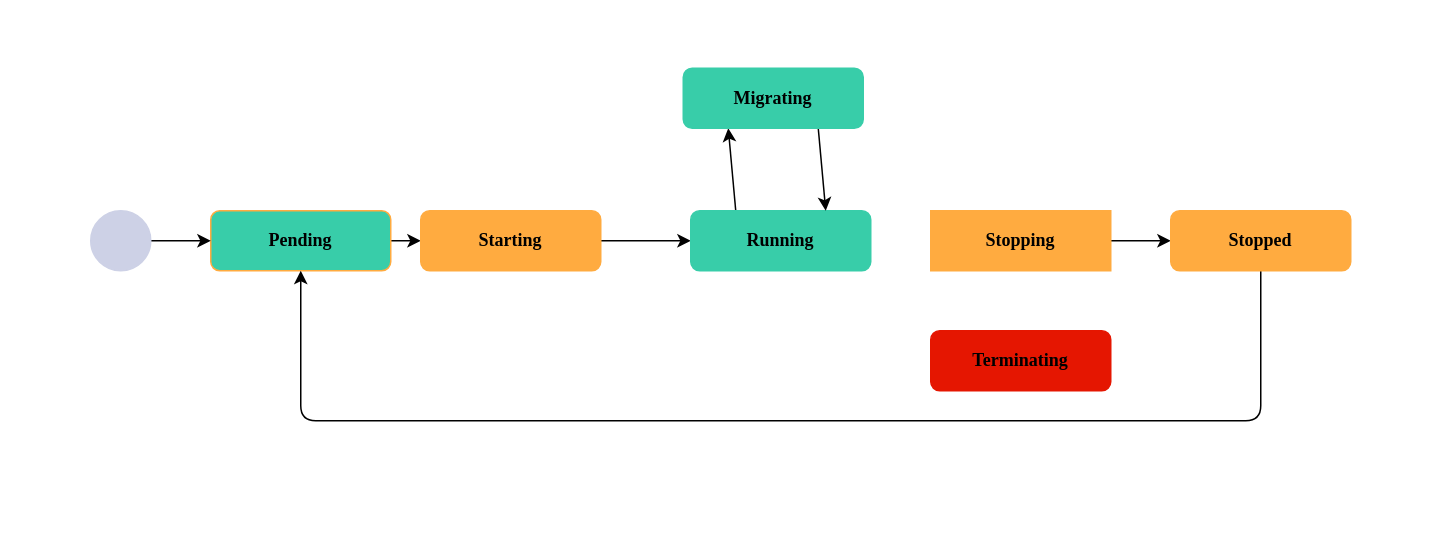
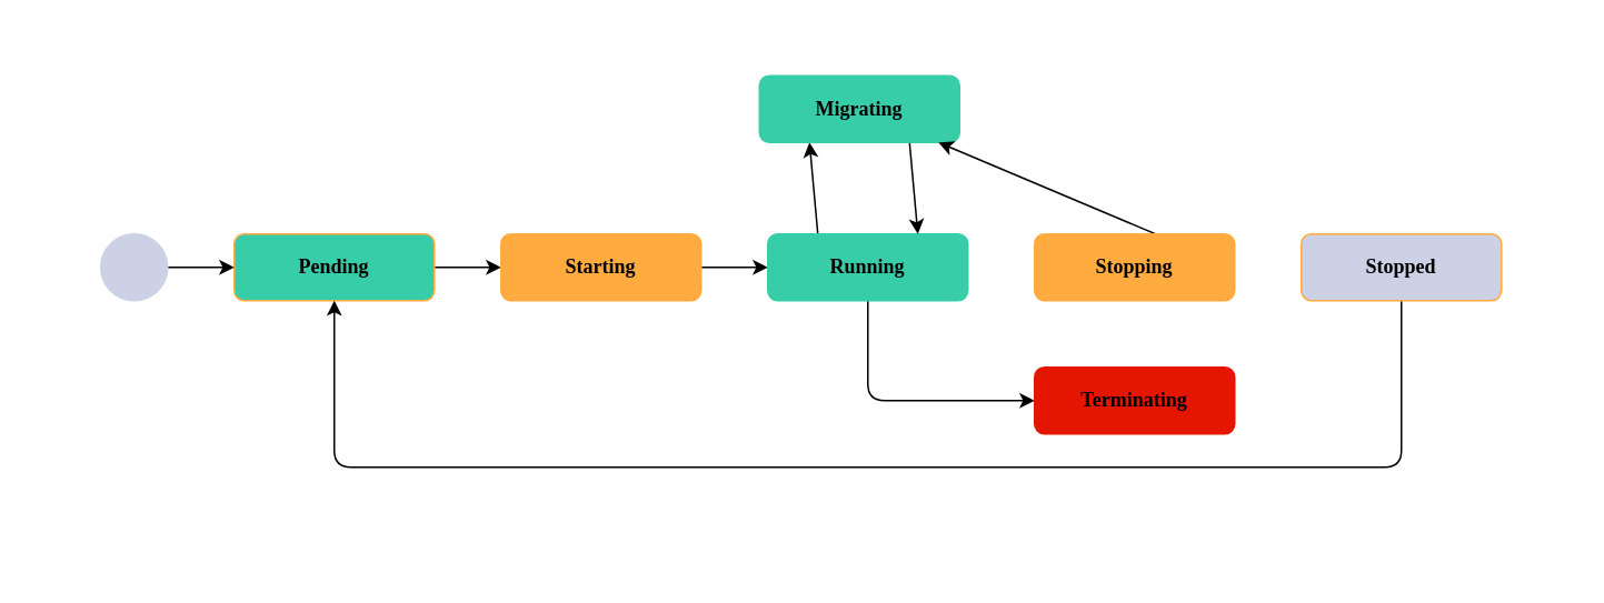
  <mxCell id="0" />
  <mxCell id="1" parent="0" />
  <mxCell id="2" value="" style="rounded=0;whiteSpace=wrap;html=1;labelBackgroundColor=none;fontFamily=JetBrains Mono;fontSource=https%3A%2F%2Ffonts.googleapis.com%2Fcss%3Ffamily%3DJetBrains%2BMono;fontColor=default;fillColor=default;gradientColor=none;strokeColor=none;" vertex="1" parent="1"><mxGeometry x="20" y="20" width="920" height="320" as="geometry" /></mxCell>
  <mxCell id="3" style="edgeStyle=none;html=1;exitX=1;exitY=0.5;exitDx=0;exitDy=0;entryX=0;entryY=0.5;entryDx=0;entryDy=0;fontFamily=JetBrains Mono;fontSource=https%3A%2F%2Ffonts.googleapis.com%2Fcss%3Ffamily%3DJetBrains%2BMono;labelBackgroundColor=none;fontColor=default;" edge="1" parent="1" source="4" target="8"><mxGeometry relative="1" as="geometry" /></mxCell>
  <mxCell id="4" value="Pending" style="rounded=1;whiteSpace=wrap;html=1;fillColor=#38cda9;strokeColor=#ffab40;fontFamily=JetBrains Mono;fontSource=https%3A%2F%2Ffonts.googleapis.com%2Fcss%3Ffamily%3DJetBrains%2BMono;fontStyle=1;fontColor=default;labelBackgroundColor=none;" vertex="1" parent="1"><mxGeometry x="140" y="140" width="120" height="40" as="geometry" /></mxCell>
  <mxCell id="5" style="edgeStyle=none;html=1;exitX=1;exitY=0.5;exitDx=0;exitDy=0;entryX=0;entryY=0.5;entryDx=0;entryDy=0;labelBackgroundColor=none;fontColor=default;" edge="1" parent="1" source="6" target="4"><mxGeometry relative="1" as="geometry" /></mxCell>
  <mxCell id="6" value="" style="ellipse;whiteSpace=wrap;html=1;aspect=fixed;fillColor=#cdd1e6;strokeColor=#cdd1e6;labelBackgroundColor=none;fontColor=default;" vertex="1" parent="1"><mxGeometry x="60" y="140" width="40" height="40" as="geometry" /></mxCell>
  <mxCell id="7" style="edgeStyle=none;html=1;exitX=1;exitY=0.5;exitDx=0;exitDy=0;fontFamily=JetBrains Mono;fontSource=https%3A%2F%2Ffonts.googleapis.com%2Fcss%3Ffamily%3DJetBrains%2BMono;labelBackgroundColor=none;fontColor=default;" edge="1" parent="1" source="8" target="11"><mxGeometry relative="1" as="geometry" /></mxCell>
- <mxCell id="8" value="Starting" style="rounded=1;whiteSpace=wrap;html=1;fillColor=#ffab40;strokeColor=#ffab40;fontFamily=JetBrains Mono;fontSource=https%3A%2F%2Ffonts.googleapis.com%2Fcss%3Ffamily%3DJetBrains%2BMono;fontStyle=1;fontColor=default;labelBackgroundColor=none;" vertex="1" parent="1"><mxGeometry x="280" y="140" width="120" height="40" as="geometry" /></mxCell>
+ <mxCell id="8" value="Starting" style="rounded=1;whiteSpace=wrap;html=1;fillColor=#ffab40;strokeColor=#ffab40;fontFamily=JetBrains Mono;fontSource=https%3A%2F%2Ffonts.googleapis.com%2Fcss%3Ffamily%3DJetBrains%2BMono;fontStyle=1;fontColor=default;labelBackgroundColor=none;" vertex="1" parent="1"><mxGeometry x="300" y="140" width="120" height="40" as="geometry" /></mxCell>
+ <mxCell id="9" style="edgeStyle=orthogonalEdgeStyle;html=1;exitX=0.5;exitY=1;exitDx=0;exitDy=0;entryX=0;entryY=0.5;entryDx=0;entryDy=0;fontFamily=JetBrains Mono;fontSource=https%3A%2F%2Ffonts.googleapis.com%2Fcss%3Ffamily%3DJetBrains%2BMono;labelBackgroundColor=none;fontColor=default;" edge="1" parent="1" source="11" target="18"><mxGeometry relative="1" as="geometry" /></mxCell>
  <mxCell id="10" style="edgeStyle=none;html=1;exitX=0.25;exitY=0;exitDx=0;exitDy=0;entryX=0.25;entryY=1;entryDx=0;entryDy=0;fontFamily=JetBrains Mono;fontSource=https%3A%2F%2Ffonts.googleapis.com%2Fcss%3Ffamily%3DJetBrains%2BMono;labelBackgroundColor=none;fontColor=default;" edge="1" parent="1" source="11" target="13"><mxGeometry relative="1" as="geometry" /></mxCell>
  <mxCell id="11" value="Running" style="rounded=1;whiteSpace=wrap;html=1;fillColor=#38cda9;strokeColor=#38cda9;fontFamily=JetBrains Mono;fontSource=https%3A%2F%2Ffonts.googleapis.com%2Fcss%3Ffamily%3DJetBrains%2BMono;fontStyle=1;fontColor=default;labelBackgroundColor=none;" vertex="1" parent="1"><mxGeometry x="460" y="140" width="120" height="40" as="geometry" /></mxCell>
  <mxCell id="12" style="edgeStyle=none;html=1;exitX=0.75;exitY=1;exitDx=0;exitDy=0;entryX=0.75;entryY=0;entryDx=0;entryDy=0;fontFamily=JetBrains Mono;fontSource=https%3A%2F%2Ffonts.googleapis.com%2Fcss%3Ffamily%3DJetBrains%2BMono;labelBackgroundColor=none;fontColor=default;" edge="1" parent="1" source="13" target="11"><mxGeometry relative="1" as="geometry" /></mxCell>
  <mxCell id="13" value="Migrating" style="rounded=1;whiteSpace=wrap;html=1;fillColor=#38cda9;strokeColor=#38cda9;fontFamily=JetBrains Mono;fontSource=https%3A%2F%2Ffonts.googleapis.com%2Fcss%3Ffamily%3DJetBrains%2BMono;fontStyle=1;fontColor=default;labelBackgroundColor=none;" vertex="1" parent="1"><mxGeometry x="455" y="45" width="120" height="40" as="geometry" /></mxCell>
- <mxCell id="14" style="edgeStyle=none;html=1;exitX=1;exitY=0.5;exitDx=0;exitDy=0;entryX=0;entryY=0.5;entryDx=0;entryDy=0;fontFamily=JetBrains Mono;fontSource=https%3A%2F%2Ffonts.googleapis.com%2Fcss%3Ffamily%3DJetBrains%2BMono;labelBackgroundColor=none;fontColor=default;" edge="1" parent="1" source="15" target="17"><mxGeometry relative="1" as="geometry" /></mxCell>
- <mxCell id="15" value="Stopping" style="whiteSpace=wrap;html=1;fillColor=#ffab40;strokeColor=#ffab40;fontFamily=JetBrains Mono;fontSource=https%3A%2F%2Ffonts.googleapis.com%2Fcss%3Ffamily%3DJetBrains%2BMono;fontStyle=1;fontColor=default;labelBackgroundColor=none;rounded=0;" vertex="1" parent="1"><mxGeometry x="620" y="140" width="120" height="40" as="geometry" /></mxCell>
+ <mxCell id="14" style="edgeStyle=none;html=1;exitX=1;exitY=0.5;exitDx=0;exitDy=0;fontFamily=JetBrains Mono;fontSource=https%3A%2F%2Ffonts.googleapis.com%2Fcss%3Ffamily%3DJetBrains%2BMono;labelBackgroundColor=none;fontColor=default;" edge="1" parent="1" source="15" target="13"><mxGeometry relative="1" as="geometry" /></mxCell>
+ <mxCell id="15" value="Stopping" style="rounded=1;whiteSpace=wrap;html=1;fillColor=#ffab40;strokeColor=#ffab40;fontFamily=JetBrains Mono;fontSource=https%3A%2F%2Ffonts.googleapis.com%2Fcss%3Ffamily%3DJetBrains%2BMono;fontStyle=1;fontColor=default;labelBackgroundColor=none;" vertex="1" parent="1"><mxGeometry x="620" y="140" width="120" height="40" as="geometry" /></mxCell>
  <mxCell id="16" style="edgeStyle=orthogonalEdgeStyle;html=1;exitX=0.5;exitY=1;exitDx=0;exitDy=0;entryX=0.5;entryY=1;entryDx=0;entryDy=0;fontFamily=JetBrains Mono;fontSource=https%3A%2F%2Ffonts.googleapis.com%2Fcss%3Ffamily%3DJetBrains%2BMono;labelBackgroundColor=none;fontColor=default;" edge="1" parent="1" source="17" target="4"><mxGeometry relative="1" as="geometry"><Array as="points"><mxPoint x="840" y="280" /><mxPoint x="200" y="280" /></Array></mxGeometry></mxCell>
- <mxCell id="17" value="Stopped" style="rounded=1;whiteSpace=wrap;html=1;fillColor=#ffab40;strokeColor=#ffab40;fontFamily=JetBrains Mono;fontSource=https%3A%2F%2Ffonts.googleapis.com%2Fcss%3Ffamily%3DJetBrains%2BMono;fontStyle=1;fontColor=default;labelBackgroundColor=none;" vertex="1" parent="1"><mxGeometry x="780" y="140" width="120" height="40" as="geometry" /></mxCell>
+ <mxCell id="17" value="Stopped" style="rounded=1;whiteSpace=wrap;html=1;fillColor=#cdd1e6;strokeColor=#ffab40;fontFamily=JetBrains Mono;fontSource=https%3A%2F%2Ffonts.googleapis.com%2Fcss%3Ffamily%3DJetBrains%2BMono;fontStyle=1;fontColor=default;labelBackgroundColor=none;" vertex="1" parent="1"><mxGeometry x="780" y="140" width="120" height="40" as="geometry" /></mxCell>
  <mxCell id="18" value="Terminating" style="rounded=1;whiteSpace=wrap;html=1;fillColor=#e51601;strokeColor=#e51601;fontFamily=JetBrains Mono;fontSource=https%3A%2F%2Ffonts.googleapis.com%2Fcss%3Ffamily%3DJetBrains%2BMono;fontStyle=1;fontColor=default;labelBackgroundColor=none;" vertex="1" parent="1"><mxGeometry x="620" y="220" width="120" height="40" as="geometry" /></mxCell>
